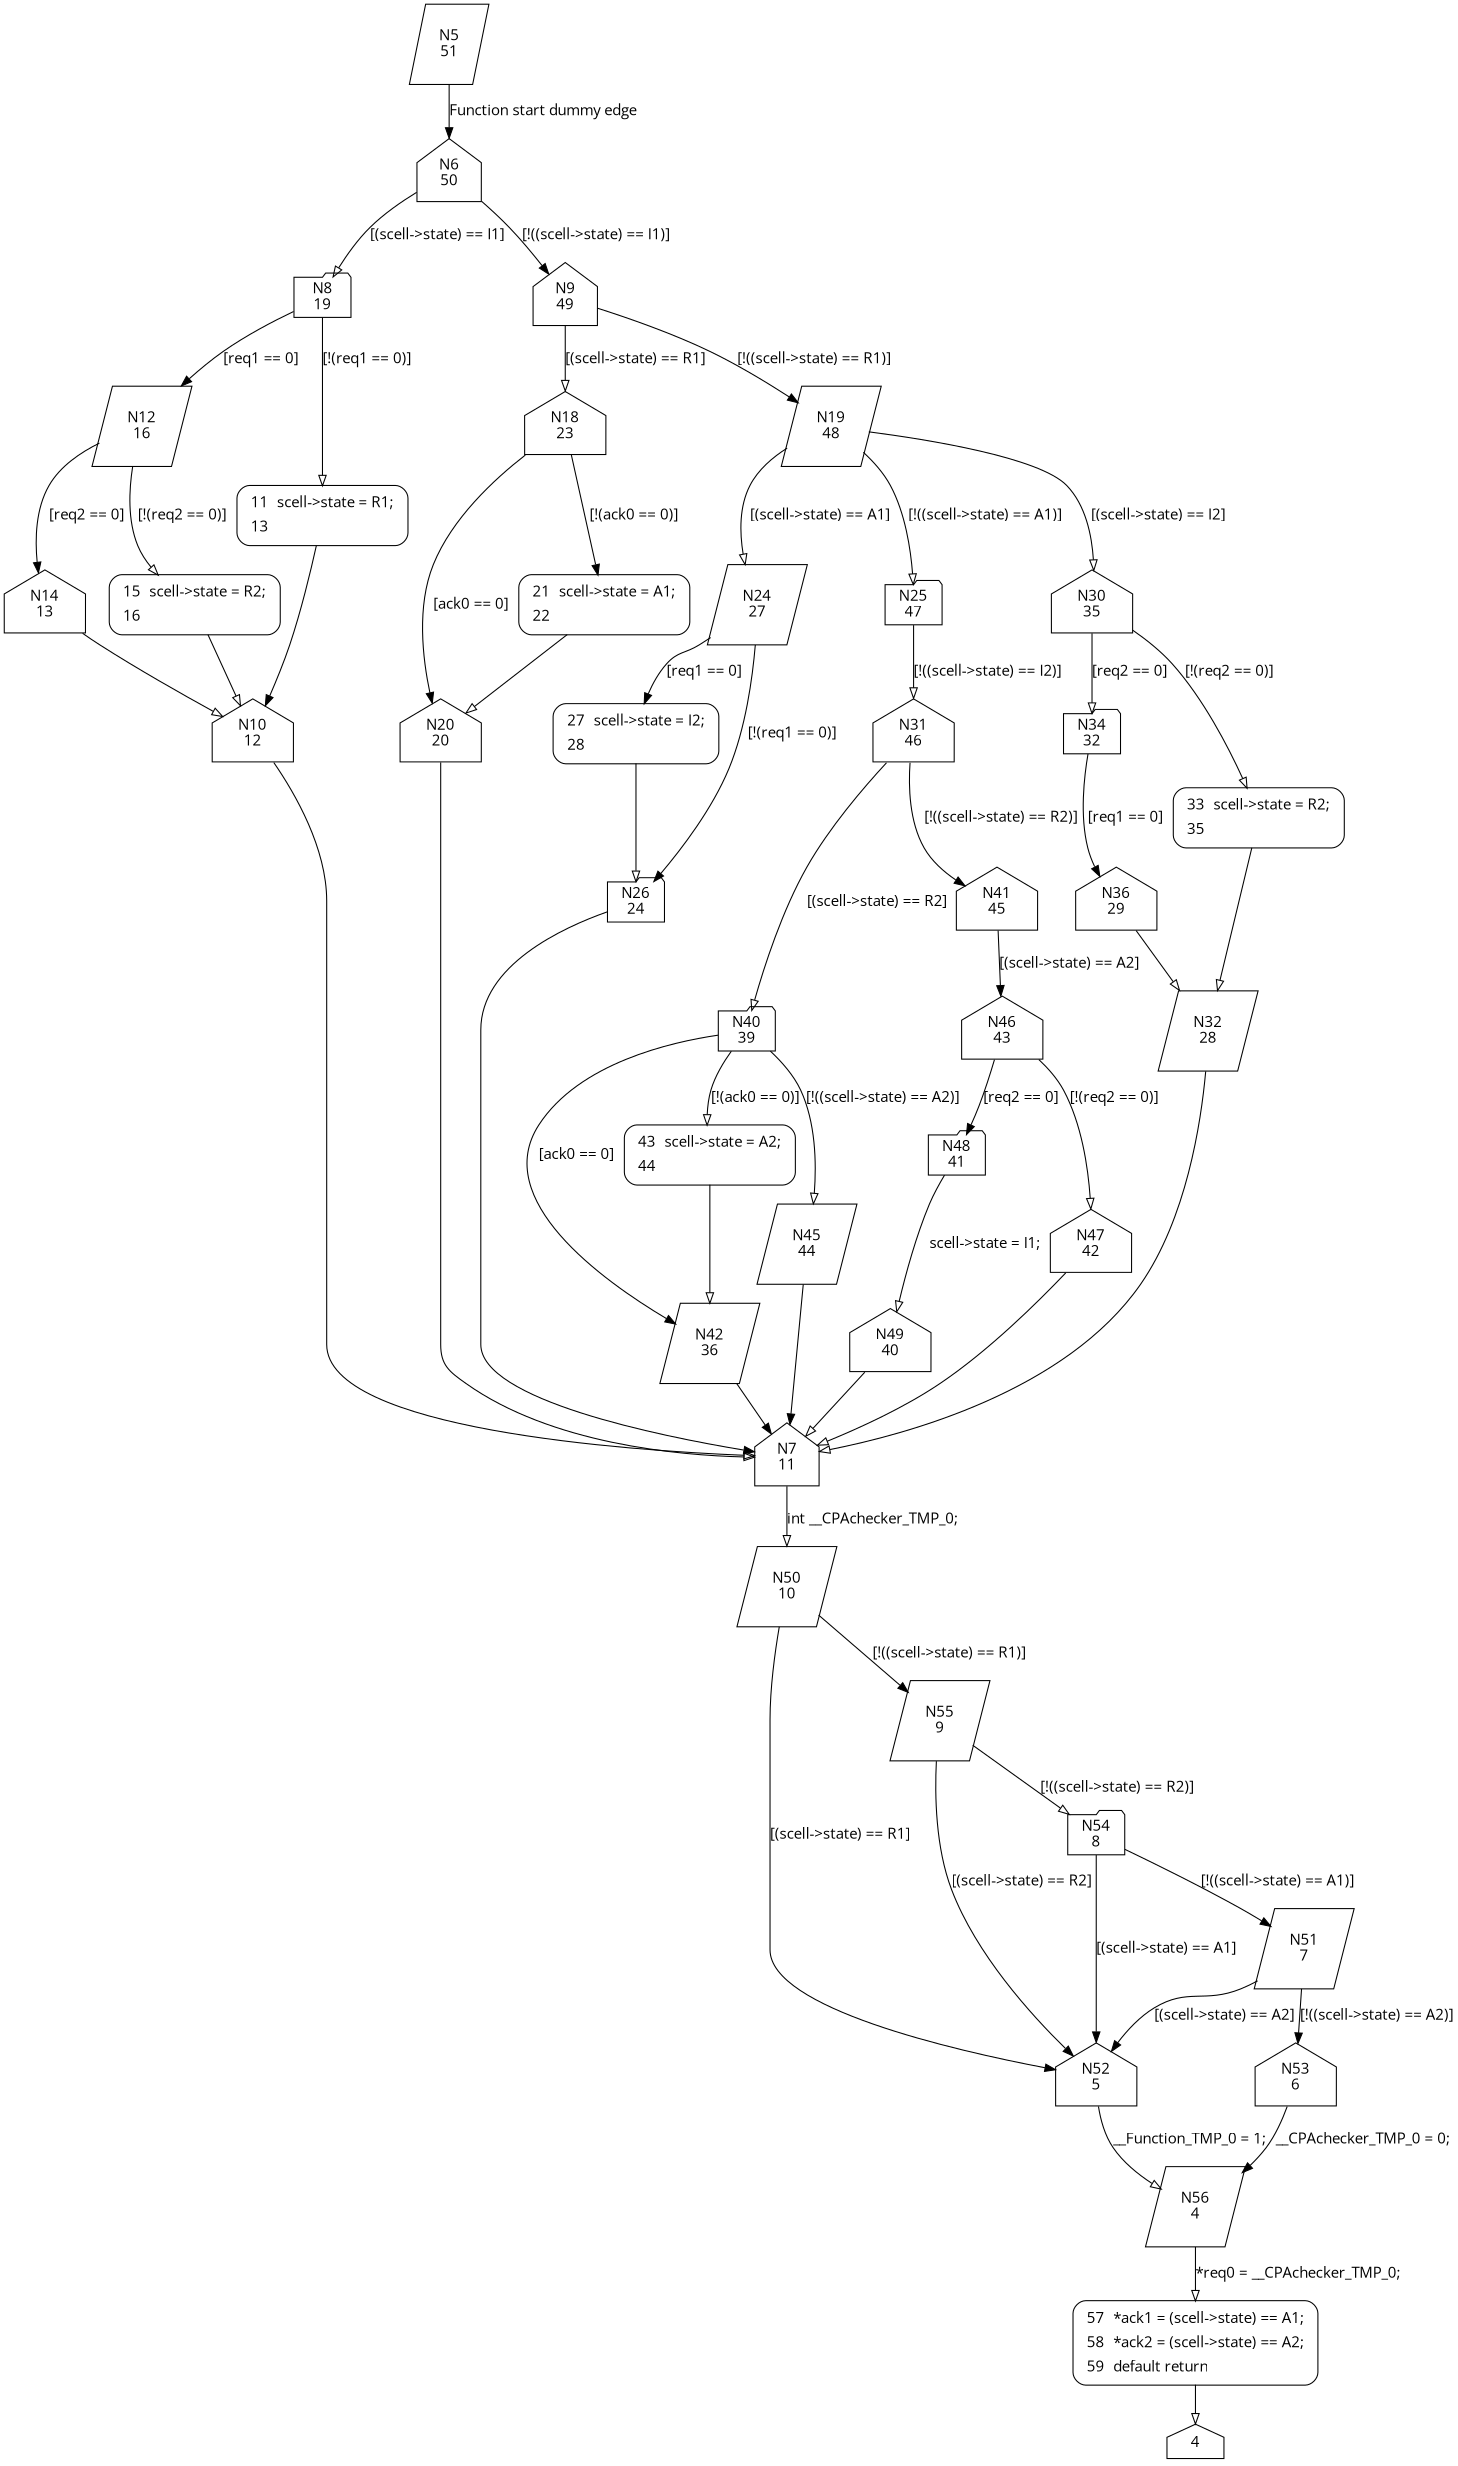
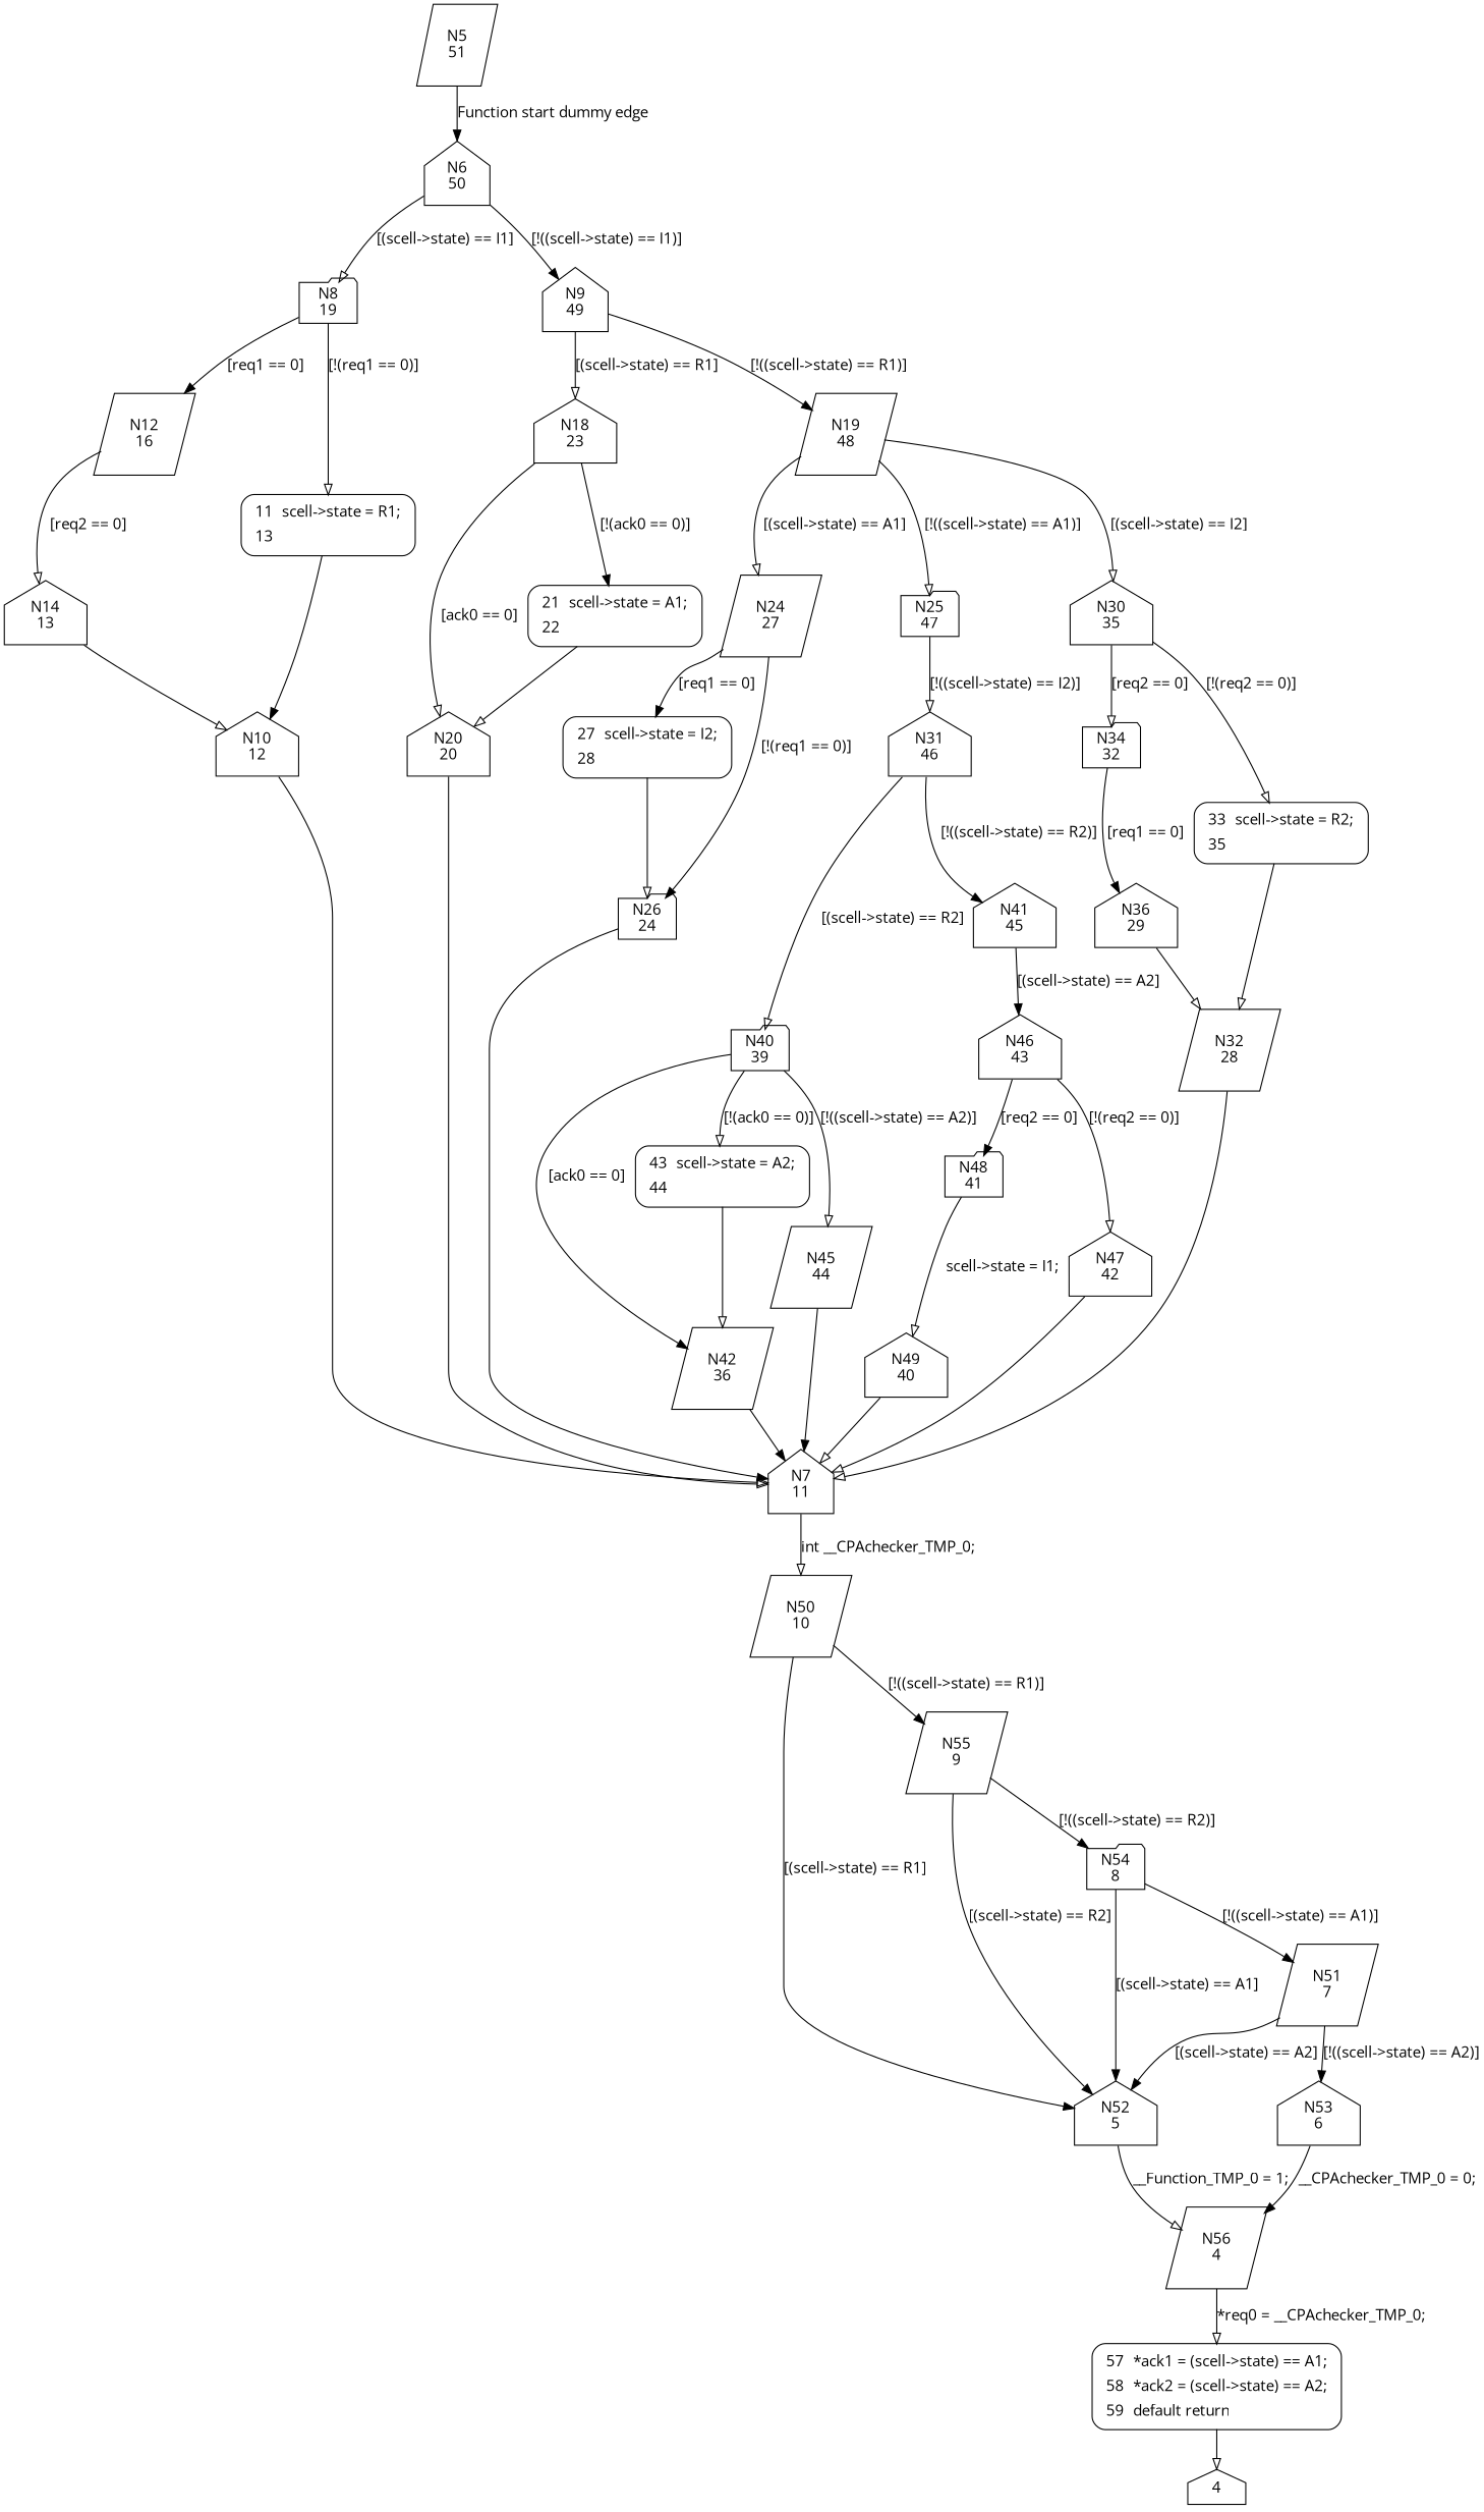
  digraph {
    fontname="Open Sans"
    node [fontname="Open Sans" shape=house]
    edge [arrowhead=onormal fontname="Open Sans"]
    n1 [label="N5\n51" shape=parallelogram]
    n2 [label="N6\n50"]
    n3 [label="N8\n19" shape=folder]
    n4 [label="N9\n49"]
    n5 [label="N12\n16" shape=parallelogram]
    n6 [fillcolor=white label=<<table border="0" cellborder="0" cellpadding="3" bgcolor="white"><tr><td align="right">11</td><td align="left">scell-&gt;state = R1;</td></tr><tr><td align="right">13</td><td align="left"></td></tr></table>> penwidth=1 shape=Mrecord style="filled,bold"]
    n7 [label="N18\n23"]
    n8 [label="N19\n48" shape=parallelogram]
    n9 [label="N14\n13"]
-   n10 [fillcolor=white label=<<table border="0" cellborder="0" cellpadding="3" bgcolor="white"><tr><td align="right">15</td><td align="left">scell-&gt;state = R2;</td></tr><tr><td align="right">16</td><td align="left"></td></tr></table>> penwidth=1 shape=Mrecord style="filled,bold"]
    n11 [label="N10\n12"]
    n12 [label="N20\n20"]
    n13 [fillcolor=white label=<<table border="0" cellborder="0" cellpadding="3" bgcolor="white"><tr><td align="right">21</td><td align="left">scell-&gt;state = A1;</td></tr><tr><td align="right">22</td><td align="left"></td></tr></table>> penwidth=1 shape=Mrecord style="filled,bold"]
    n14 [label="N24\n27" shape=parallelogram]
    n15 [label="N25\n47" shape=folder]
    n16 [label="N30\n35"]
    n17 [label="N7\n11"]
    n18 [fillcolor=white label=<<table border="0" cellborder="0" cellpadding="3" bgcolor="white"><tr><td align="right">27</td><td align="left">scell-&gt;state = I2;</td></tr><tr><td align="right">28</td><td align="left"></td></tr></table>> penwidth=1 shape=Mrecord style="filled,bold"]
    n19 [label="N26\n24" shape=folder]
    n20 [label="N31\n46"]
    n21 [label="N34\n32" shape=folder]
    n22 [fillcolor=white label=<<table border="0" cellborder="0" cellpadding="3" bgcolor="white"><tr><td align="right">33</td><td align="left">scell-&gt;state = R2;</td></tr><tr><td align="right">35</td><td align="left"></td></tr></table>> penwidth=1 shape=Mrecord style="filled,bold"]
    n23 [label="N40\n39" shape=folder]
    n24 [label="N41\n45"]
    n25 [label="N36\n29"]
    n26 [label="N32\n28" shape=parallelogram]
    n27 [label="N42\n36" shape=parallelogram]
    n28 [fillcolor=white label=<<table border="0" cellborder="0" cellpadding="3" bgcolor="white"><tr><td align="right">43</td><td align="left">scell-&gt;state = A2;</td></tr><tr><td align="right">44</td><td align="left"></td></tr></table>> penwidth=1 shape=Mrecord style="filled,bold"]
    n29 [label="N45\n44" shape=parallelogram]
    n30 [label="N46\n43"]
    n31 [label="N48\n41" shape=folder]
    n32 [label="N47\n42"]
    n33 [label="N49\n40"]
    n34 [label="N50\n10" shape=parallelogram]
    n35 [label="N52\n5"]
    n36 [label="N55\n9" shape=parallelogram]
    n37 [label="N56\n4" shape=parallelogram]
    n38 [label="N54\n8" shape=folder]
    n39 [fillcolor=white label=<<table border="0" cellborder="0" cellpadding="3" bgcolor="white"><tr><td align="right">57</td><td align="left">*ack1 = (scell-&gt;state) == A1;</td></tr><tr><td align="right">58</td><td align="left">*ack2 = (scell-&gt;state) == A2;</td></tr><tr><td align="right">59</td><td align="left">default return</td></tr></table>> penwidth=1 shape=Mrecord style="filled,bold"]
    n40 [label="N51\n7" shape=parallelogram]
    n41 [label="N53\n6"]
    4
    n1 -> n2 [arrowhead=normal label="Function start dummy edge"]
    n2 -> n3 [label="[(scell->state) == I1]"]
    n2 -> n4 [arrowhead=normal label="[!((scell->state) == I1)]"]
    n3 -> n5 [arrowhead=normal label="[req1 == 0]"]
    n3 -> n6 [label="[!(req1 == 0)]"]
    n4 -> n7 [label="[(scell->state) == R1]"]
    n4 -> n8 [arrowhead=normal label="[!((scell->state) == R1)]"]
-   n5 -> n9 [arrowhead=normal label="[req2 == 0]"]
-   n5 -> n10 [label="[!(req2 == 0)]"]
+   n5 -> n9 [label="[req2 == 0]"]
    n6 -> n11 [arrowhead=normal]
-   n7 -> n12 [arrowhead=normal label="[ack0 == 0]"]
+   n7 -> n12 [label="[ack0 == 0]"]
    n7 -> n13 [arrowhead=normal label="[!(ack0 == 0)]"]
    n8 -> n14 [label="[(scell->state) == A1]"]
    n8 -> n15 [label="[!((scell->state) == A1)]"]
    n8 -> n16 [label="[(scell->state) == I2]"]
    n9 -> n11
-   n10 -> n11
    n11 -> n17
    n12 -> n17
    n13 -> n12
    n14 -> n18 [arrowhead=normal label="[req1 == 0]"]
    n14 -> n19 [arrowhead=normal label="[!(req1 == 0)]"]
    n15 -> n20 [label="[!((scell->state) == I2)]"]
    n16 -> n21 [label="[req2 == 0]"]
    n16 -> n22 [label="[!(req2 == 0)]"]
    n17 -> n34 [label="int __CPAchecker_TMP_0;"]
    n18 -> n19
    n19 -> n17 [arrowhead=normal]
    n20 -> n23 [label="[(scell->state) == R2]"]
    n20 -> n24 [arrowhead=normal label="[!((scell->state) == R2)]"]
    n21 -> n25 [arrowhead=normal label="[req1 == 0]"]
    n22 -> n26
    n23 -> n27 [arrowhead=normal label="[ack0 == 0]"]
    n23 -> n28 [label="[!(ack0 == 0)]"]
    n23 -> n29 [label="[!((scell->state) == A2)]"]
    n24 -> n30 [arrowhead=normal label="[(scell->state) == A2]"]
    n25 -> n26
    n26 -> n17
    n27 -> n17 [arrowhead=normal]
    n28 -> n27
    n29 -> n17 [arrowhead=normal]
    n30 -> n31 [arrowhead=normal label="[req2 == 0]"]
    n30 -> n32 [label="[!(req2 == 0)]"]
    n31 -> n33 [label="scell->state = I1;"]
    n32 -> n17
    n33 -> n17
    n34 -> n35 [arrowhead=normal label="[(scell->state) == R1]"]
    n34 -> n36 [arrowhead=normal label="[!((scell->state) == R1)]"]
    n35 -> n37 [label="__Function_TMP_0 = 1;"]
    n36 -> n35 [arrowhead=normal label="[(scell->state) == R2]"]
-   n36 -> n38 [label="[!((scell->state) == R2)]"]
+   n36 -> n38 [arrowhead=normal label="[!((scell->state) == R2)]"]
    n37 -> n39 [label="*req0 = __CPAchecker_TMP_0;"]
    n38 -> n35 [arrowhead=normal label="[(scell->state) == A1]"]
    n38 -> n40 [arrowhead=normal label="[!((scell->state) == A1)]"]
    n39 -> 4
    n40 -> n35 [arrowhead=normal label="[(scell->state) == A2]"]
    n40 -> n41 [arrowhead=normal label="[!((scell->state) == A2)]"]
    n41 -> n37 [arrowhead=normal label="__CPAchecker_TMP_0 = 0;"]
  }
